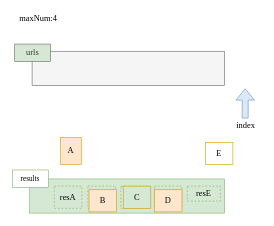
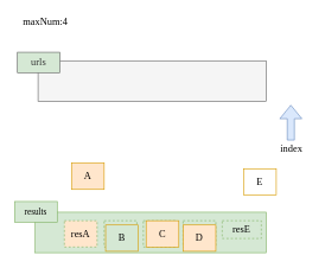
  <mxCell id="0" />
  <mxCell id="1" parent="0" />
  <mxCell id="2" value="" style="rounded=0;whiteSpace=wrap;html=1;fillColor=#f5f5f5;fontColor=#333333;strokeColor=#666666;" parent="1" vertex="1"><mxGeometry x="53" y="85" width="321" height="57" as="geometry" /></mxCell>
  <mxCell id="3" value="" style="rounded=0;whiteSpace=wrap;html=1;fillColor=#d5e8d4;strokeColor=#82b366;" parent="1" vertex="1"><mxGeometry x="49" y="298" width="325" height="57" as="geometry" /></mxCell>
  <mxCell id="4" value="urls" style="rounded=0;whiteSpace=wrap;html=1;fontFamily=Roboto Mono;fontSize=14;fillColor=#d5e8d4;fontColor=#333333;strokeColor=#666666;" parent="1" vertex="1"><mxGeometry x="24" y="73" width="60" height="29" as="geometry" /></mxCell>
- <mxCell id="5" value="results" style="rounded=0;whiteSpace=wrap;html=1;fontFamily=Roboto Mono;fontSize=12;fillColor=#ffffff;strokeColor=#82b366;" parent="1" vertex="1"><mxGeometry x="20" y="283" width="60" height="29" as="geometry" /></mxCell>
- <mxCell id="6" value="resA" style="rounded=0;whiteSpace=wrap;html=1;fillColor=#d5e8d4;strokeColor=#82b366;fontFamily=Roboto Mono;fontSize=14;dashed=1;" parent="1" vertex="1"><mxGeometry x="90" y="310" width="46" height="37" as="geometry" /></mxCell>
+ <mxCell id="5" value="results" style="rounded=0;whiteSpace=wrap;html=1;fontFamily=Roboto Mono;fontSize=12;fillColor=#d5e8d4;strokeColor=#82b366;" parent="1" vertex="1"><mxGeometry x="20" y="283" width="60" height="29" as="geometry" /></mxCell>
+ <mxCell id="6" value="resA" style="rounded=0;whiteSpace=wrap;html=1;fillColor=#ffe6cc;strokeColor=#82b366;fontFamily=Roboto Mono;fontSize=14;dashed=1;" parent="1" vertex="1"><mxGeometry x="90" y="310" width="46" height="37" as="geometry" /></mxCell>
  <mxCell id="7" value="resB" style="rounded=0;whiteSpace=wrap;html=1;fillColor=#d5e8d4;strokeColor=#82b366;fontFamily=Roboto Mono;fontSize=14;dashed=1;" parent="1" vertex="1"><mxGeometry x="146" y="310" width="46" height="37" as="geometry" /></mxCell>
  <mxCell id="8" value="resC" style="rounded=0;whiteSpace=wrap;html=1;fillColor=#d5e8d4;strokeColor=#82b366;fontFamily=Roboto Mono;fontSize=14;dashed=1;" parent="1" vertex="1"><mxGeometry x="201" y="310" width="46" height="37" as="geometry" /></mxCell>
  <mxCell id="9" value="resD" style="rounded=0;whiteSpace=wrap;html=1;fillColor=#d5e8d4;strokeColor=#82b366;fontFamily=Roboto Mono;fontSize=14;dashed=1;" parent="1" vertex="1"><mxGeometry x="257" y="310" width="46" height="37" as="geometry" /></mxCell>
  <mxCell id="10" value="resE" style="rounded=0;whiteSpace=wrap;html=1;fillColor=#d5e8d4;strokeColor=#82b366;fontFamily=Roboto Mono;fontSize=14;dashed=1;" parent="1" vertex="1"><mxGeometry x="312" y="310" width="55" height="25" as="geometry" /></mxCell>
  <mxCell id="11" value="maxNum:4" style="text;html=1;align=center;verticalAlign=middle;resizable=0;points=[];autosize=1;strokeColor=none;fillColor=none;fontSize=14;fontFamily=Roboto Mono;" parent="1" vertex="1"><mxGeometry x="24" y="20" width="77" height="21" as="geometry" /></mxCell>
  <mxCell id="12" value="" style="group" parent="1" vertex="1" connectable="0"><mxGeometry x="383" y="147" width="52" height="72" as="geometry" /></mxCell>
  <mxCell id="13" value="" style="shape=flexArrow;endArrow=classic;html=1;fontFamily=Roboto Mono;fontSize=14;strokeColor=#6c8ebf;curved=1;fillColor=#dae8fc;" parent="12" edge="1"><mxGeometry width="50" height="50" relative="1" as="geometry"><mxPoint x="25.5" y="50" as="sourcePoint" /><mxPoint x="25.5" as="targetPoint" /></mxGeometry></mxCell>
  <mxCell id="14" value="index" style="text;html=1;align=center;verticalAlign=middle;resizable=0;points=[];autosize=1;strokeColor=none;fillColor=none;fontSize=14;fontFamily=Roboto Mono;" parent="12" vertex="1"><mxGeometry y="51" width="52" height="21" as="geometry" /></mxCell>
- <mxCell id="15" value="A" style="rounded=0;whiteSpace=wrap;html=1;fillColor=#ffe6cc;strokeColor=#d79b00;fontFamily=Roboto Mono;fontSize=14;" parent="1" vertex="1"><mxGeometry x="100" y="229" width="35" height="45" as="geometry" /></mxCell>
- <mxCell id="16" value="B" style="rounded=0;whiteSpace=wrap;html=1;fillColor=#ffe6cc;strokeColor=#d79b00;fontFamily=Roboto Mono;fontSize=14;" parent="1" vertex="1"><mxGeometry x="148" y="316" width="46" height="37" as="geometry" /></mxCell>
- <mxCell id="17" value="C" style="rounded=0;whiteSpace=wrap;html=1;fillColor=#d5e8d4;strokeColor=#d79b00;fontFamily=Roboto Mono;fontSize=14;" parent="1" vertex="1"><mxGeometry x="205" y="310" width="46" height="37" as="geometry" /></mxCell>
+ <mxCell id="15" value="A" style="rounded=0;whiteSpace=wrap;html=1;fillColor=#ffe6cc;strokeColor=#d79b00;fontFamily=Roboto Mono;fontSize=14;" parent="1" vertex="1"><mxGeometry x="100" y="229" width="46" height="37" as="geometry" /></mxCell>
+ <mxCell id="16" value="B" style="rounded=0;whiteSpace=wrap;html=1;fillColor=#d5e8d4;strokeColor=#d79b00;fontFamily=Roboto Mono;fontSize=14;" parent="1" vertex="1"><mxGeometry x="148" y="316" width="46" height="37" as="geometry" /></mxCell>
+ <mxCell id="17" value="C" style="rounded=0;whiteSpace=wrap;html=1;fillColor=#ffe6cc;strokeColor=#d79b00;fontFamily=Roboto Mono;fontSize=14;" parent="1" vertex="1"><mxGeometry x="205" y="310" width="46" height="37" as="geometry" /></mxCell>
  <mxCell id="18" value="D" style="rounded=0;whiteSpace=wrap;html=1;fillColor=#ffe6cc;strokeColor=#d79b00;fontFamily=Roboto Mono;fontSize=14;" parent="1" vertex="1"><mxGeometry x="257" y="316" width="46" height="37" as="geometry" /></mxCell>
  <mxCell id="19" value="E" style="rounded=0;whiteSpace=wrap;html=1;fillColor=#ffffff;strokeColor=#d79b00;fontFamily=Roboto Mono;fontSize=14;" parent="1" vertex="1"><mxGeometry x="342" y="237" width="46" height="37" as="geometry" /></mxCell>
